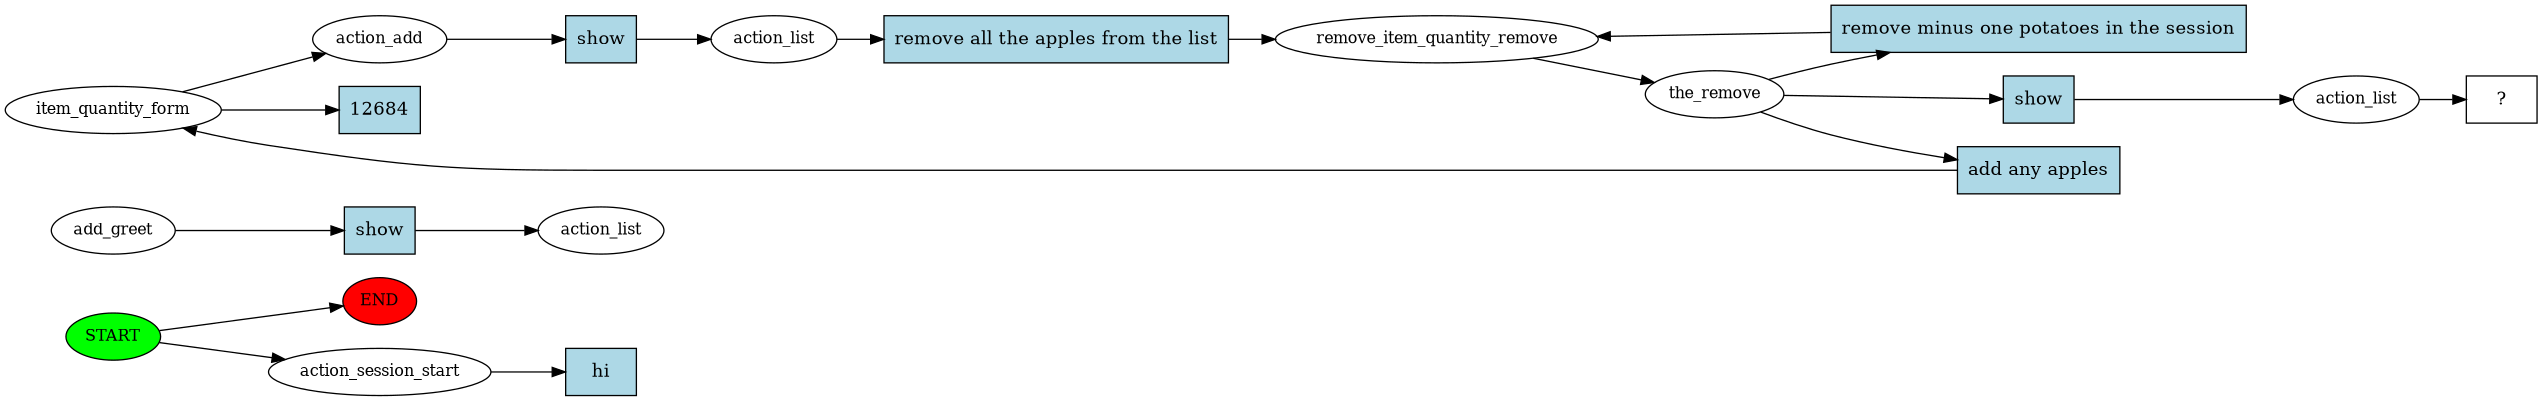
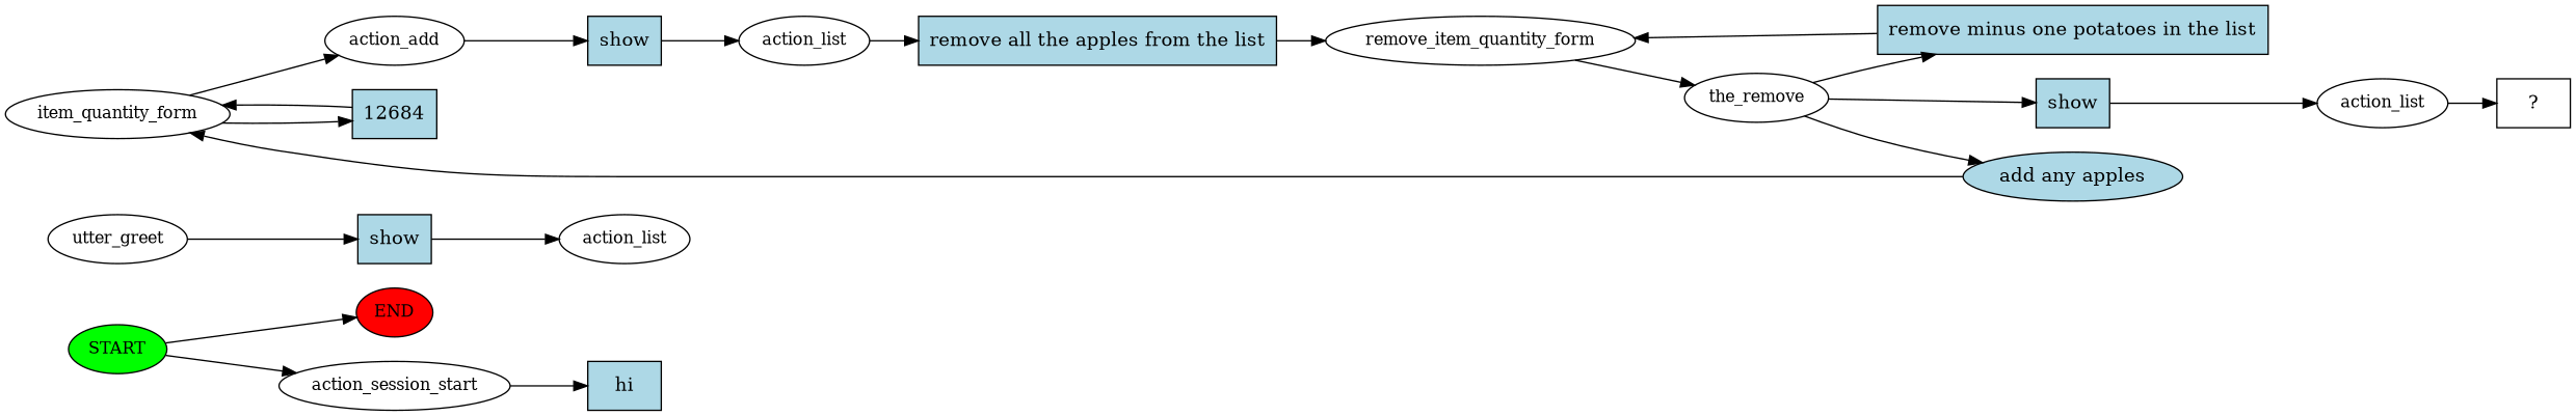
  digraph {
    rankdir=LR
    node [fontsize=12]
    n1 [fillcolor=green label=START style=filled]
    n2 [fillcolor=red label=END style=filled]
    n3 [label=action_session_start]
    n4 [fillcolor=lightblue label=hi shape=rect style=filled fontsize=""]
-   n5 [label=add_greet]
+   n5 [label=utter_greet]
    n6 [fillcolor=lightblue label=show shape=rect style=filled fontsize=""]
    n7 [label=action_list]
    n8 [label=item_quantity_form]
    n9 [label=action_add]
    n10 [fillcolor=lightblue label=12684 shape=rect style=filled fontsize=""]
    n11 [fillcolor=lightblue label=show shape=rect style=filled fontsize=""]
    n12 [label=action_list]
    n13 [fillcolor=lightblue label="remove all the apples from the list" shape=rect style=filled fontsize=""]
-   n14 [label=remove_item_quantity_remove]
+   n14 [label=remove_item_quantity_form]
    n15 [label=the_remove]
-   n16 [fillcolor=lightblue label="remove minus one potatoes in the session" shape=rect style=filled fontsize=""]
+   n16 [fillcolor=lightblue label="remove minus one potatoes in the list" shape=rect style=filled fontsize=""]
    n17 [fillcolor=lightblue label=show shape=rect style=filled fontsize=""]
-   n18 [fillcolor=lightblue label="add any apples" shape=rect style=filled fontsize=""]
+   n18 [fillcolor=lightblue label="add any apples" shape=ellipse style=filled fontsize=""]
    n19 [label=action_list]
    n20 [label="  ?  " shape=rect fontsize=""]
    n1 -> n2
    n1 -> n3
    n3 -> n4
    n5 -> n6
    n6 -> n7
    n8 -> n9
    n8 -> n10
    n9 -> n11
+   n10 -> n8
    n11 -> n12
    n12 -> n13
    n13 -> n14
    n14 -> n15
    n15 -> n16
    n15 -> n17
    n15 -> n18
    n16 -> n14
    n17 -> n19
    n18 -> n8
    n19 -> n20
  }
